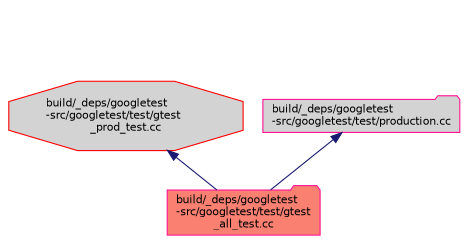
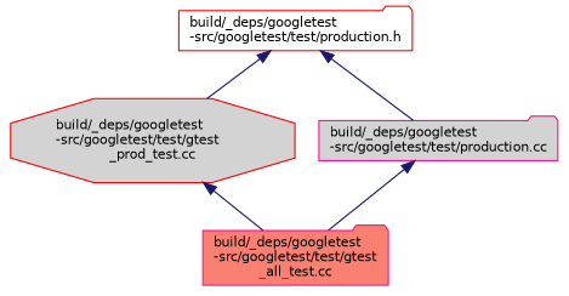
  digraph {
    node [color=red fillcolor=lightgrey fontname=Helvetica fontsize=10 shape=folder style=filled]
    edge [color=midnightblue dir=back fontname=Helvetica fontsize=10 labelfontname=Helvetica labelfontsize=10 style=solid]
+   n1 [fillcolor=white fontcolor=black height=0.2 label="build/_deps/googletest\l-src/googletest/test/production.h" width=0.4]
    n2 [height=0.2 label="build/_deps/googletest\l-src/googletest/test/gtest\l_prod_test.cc" shape=octagon width=0.4]
    n3 [color=deeppink height=0.2 label="build/_deps/googletest\l-src/googletest/test/production.cc" width=0.4]
    n4 [color=deeppink fillcolor=salmon height=0.2 label="build/_deps/googletest\l-src/googletest/test/gtest\l_all_test.cc" width=0.4]
+   n1 -> n2
+   n1 -> n3
    n2 -> n4
    n3 -> n4
  }
